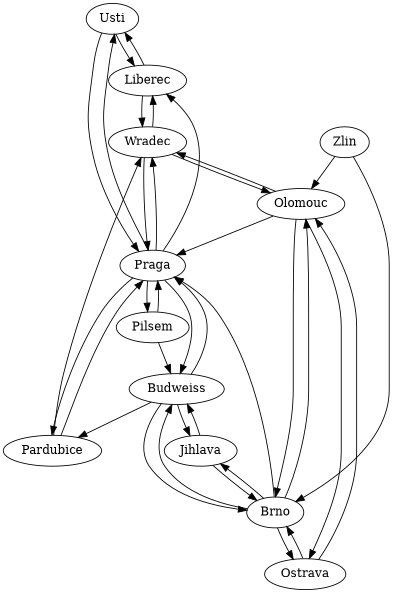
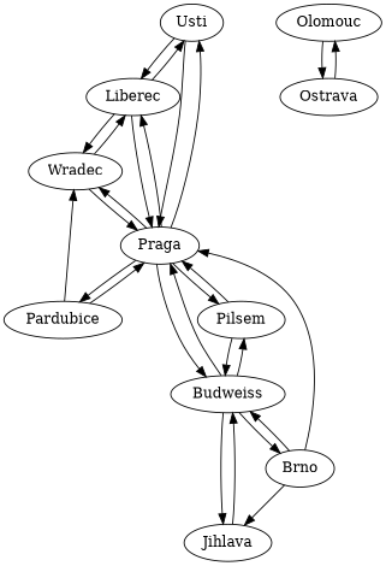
  digraph {
    Usti
    Liberec
    Praga
    Wradec
    Pardubice
    Budweiss
    Pilsem
    Olomouc
    Brno
    Jihlava
    Ostrava
-   Zlin
    Usti -> Liberec
    Usti -> Praga
    Liberec -> Usti
-   Olomouc -> Praga
+   Liberec -> Praga
    Liberec -> Wradec
    Praga -> Usti
    Praga -> Liberec
    Praga -> Wradec
    Praga -> Pardubice
    Praga -> Budweiss
    Praga -> Pilsem
    Wradec -> Liberec
    Wradec -> Praga
-   Wradec -> Olomouc
    Pardubice -> Praga
    Pardubice -> Wradec
    Budweiss -> Praga
-   Budweiss -> Pardubice
+   Budweiss -> Pilsem
    Budweiss -> Brno
    Budweiss -> Jihlava
    Pilsem -> Praga
    Pilsem -> Budweiss
-   Olomouc -> Wradec
-   Olomouc -> Brno
    Olomouc -> Ostrava
    Brno -> Praga
    Brno -> Budweiss
-   Brno -> Olomouc
    Brno -> Jihlava
-   Brno -> Ostrava
    Jihlava -> Budweiss
-   Jihlava -> Brno
    Ostrava -> Olomouc
-   Ostrava -> Brno
-   Zlin -> Olomouc
-   Zlin -> Brno
  }
